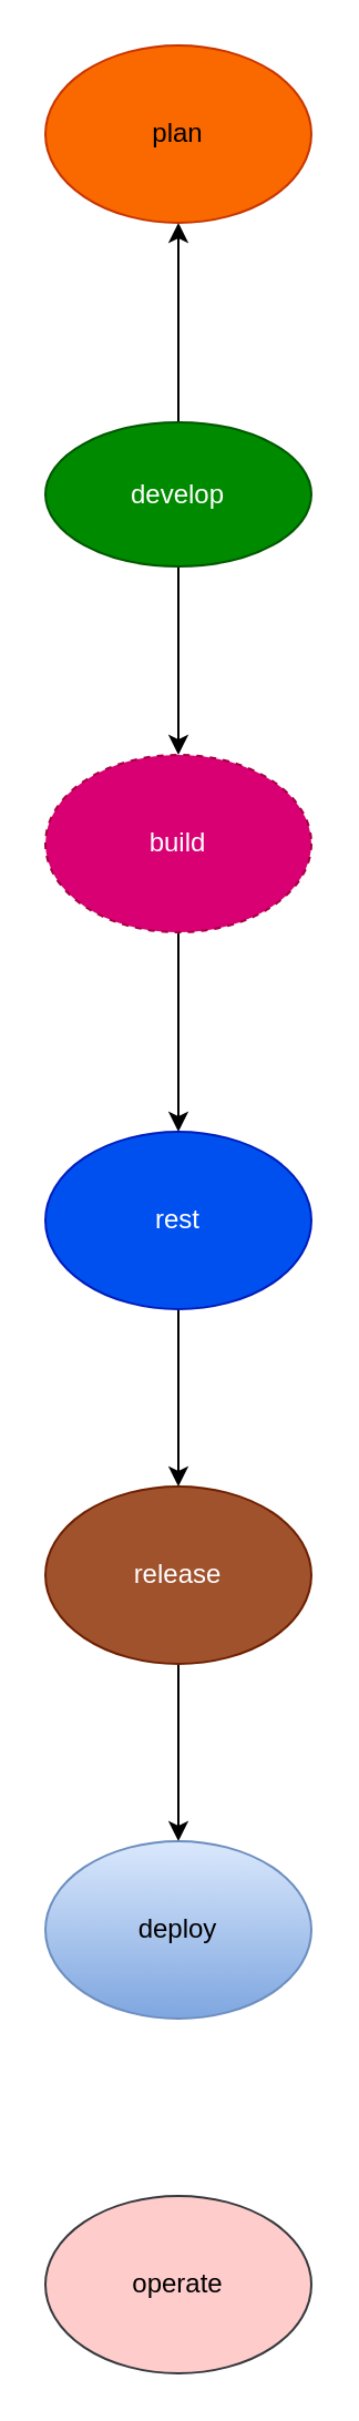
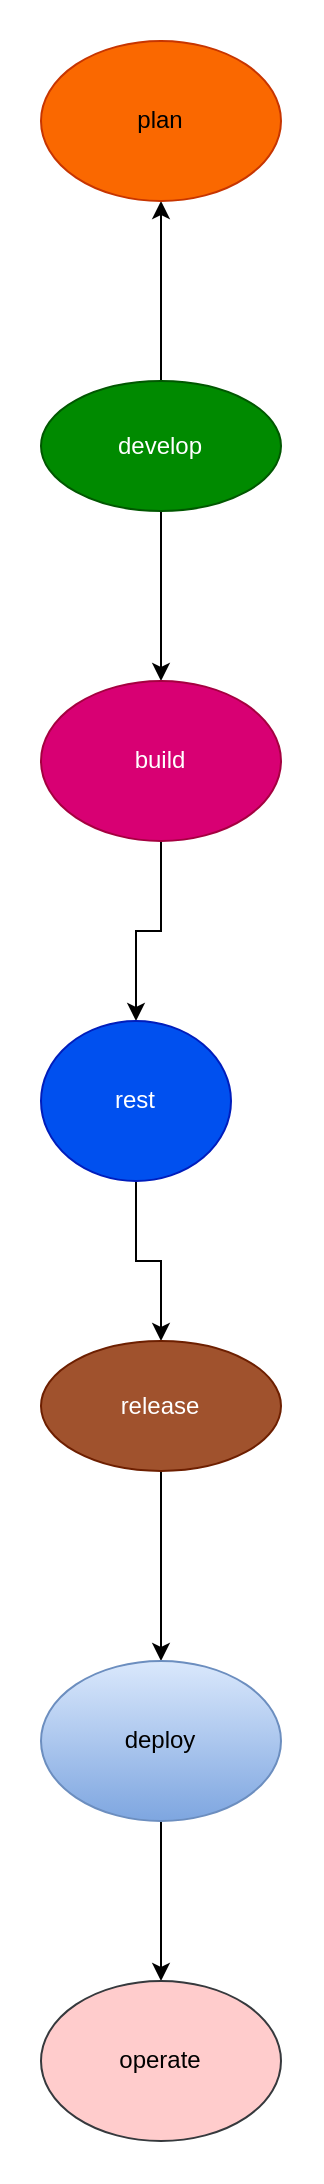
  <mxCell id="0" />
  <mxCell id="1" parent="0" />
  <mxCell id="2" value="" style="edgeStyle=orthogonalEdgeStyle;rounded=0;orthogonalLoop=1;jettySize=auto;html=1;" edge="1" parent="1" source="4" target="5"><mxGeometry relative="1" as="geometry" /></mxCell>
  <mxCell id="3" value="" style="edgeStyle=orthogonalEdgeStyle;rounded=0;orthogonalLoop=1;jettySize=auto;html=1;" edge="1" parent="1" source="4" target="7"><mxGeometry relative="1" as="geometry" /></mxCell>
  <mxCell id="4" value="develop" style="ellipse;whiteSpace=wrap;html=1;fillColor=#008a00;fontColor=#ffffff;strokeColor=#005700;" vertex="1" parent="1"><mxGeometry x="20" y="190" width="120" height="65" as="geometry" /></mxCell>
  <mxCell id="5" value="plan" style="ellipse;whiteSpace=wrap;html=1;fillColor=#fa6800;fontColor=#000000;strokeColor=#C73500;" vertex="1" parent="1"><mxGeometry x="20" y="20" width="120" height="80" as="geometry" /></mxCell>
  <mxCell id="6" value="" style="edgeStyle=orthogonalEdgeStyle;rounded=0;orthogonalLoop=1;jettySize=auto;html=1;" edge="1" parent="1" source="7" target="9"><mxGeometry relative="1" as="geometry" /></mxCell>
- <mxCell id="7" value="build" style="ellipse;whiteSpace=wrap;html=1;fillColor=#d80073;fontColor=#ffffff;strokeColor=#A50040;dashed=1;" vertex="1" parent="1"><mxGeometry x="20" y="340" width="120" height="80" as="geometry" /></mxCell>
+ <mxCell id="7" value="build" style="ellipse;whiteSpace=wrap;html=1;fillColor=#d80073;fontColor=#ffffff;strokeColor=#A50040;" vertex="1" parent="1"><mxGeometry x="20" y="340" width="120" height="80" as="geometry" /></mxCell>
  <mxCell id="8" value="" style="edgeStyle=orthogonalEdgeStyle;rounded=0;orthogonalLoop=1;jettySize=auto;html=1;" edge="1" parent="1" source="9" target="11"><mxGeometry relative="1" as="geometry" /></mxCell>
- <mxCell id="9" value="rest" style="ellipse;whiteSpace=wrap;html=1;fillColor=#0050ef;fontColor=#ffffff;strokeColor=#001DBC;" vertex="1" parent="1"><mxGeometry x="20" y="510" width="120" height="80" as="geometry" /></mxCell>
+ <mxCell id="9" value="rest" style="ellipse;whiteSpace=wrap;html=1;fillColor=#0050ef;fontColor=#ffffff;strokeColor=#001DBC;" vertex="1" parent="1"><mxGeometry x="20" y="510" width="95" height="80" as="geometry" /></mxCell>
  <mxCell id="10" value="" style="edgeStyle=orthogonalEdgeStyle;rounded=0;orthogonalLoop=1;jettySize=auto;html=1;" edge="1" parent="1" source="11"><mxGeometry relative="1" as="geometry"><mxPoint x="80" y="830" as="targetPoint" /></mxGeometry></mxCell>
- <mxCell id="11" value="release" style="ellipse;whiteSpace=wrap;html=1;fillColor=#a0522d;fontColor=#ffffff;strokeColor=#6D1F00;" vertex="1" parent="1"><mxGeometry x="20" y="670" width="120" height="80" as="geometry" /></mxCell>
+ <mxCell id="11" value="release" style="ellipse;whiteSpace=wrap;html=1;fillColor=#a0522d;fontColor=#ffffff;strokeColor=#6D1F00;" vertex="1" parent="1"><mxGeometry x="20" y="670" width="120" height="65" as="geometry" /></mxCell>
+ <mxCell id="12" value="" style="edgeStyle=orthogonalEdgeStyle;rounded=0;orthogonalLoop=1;jettySize=auto;html=1;" edge="1" parent="1" source="13" target="14"><mxGeometry relative="1" as="geometry" /></mxCell>
  <mxCell id="13" value="deploy" style="ellipse;whiteSpace=wrap;html=1;fillColor=#dae8fc;strokeColor=#6c8ebf;gradientColor=#7ea6e0;" vertex="1" parent="1"><mxGeometry x="20" y="830" width="120" height="80" as="geometry" /></mxCell>
  <mxCell id="14" value="operate" style="ellipse;whiteSpace=wrap;html=1;fillColor=#ffcccc;strokeColor=#36393d;" vertex="1" parent="1"><mxGeometry x="20" y="990" width="120" height="80" as="geometry" /></mxCell>
